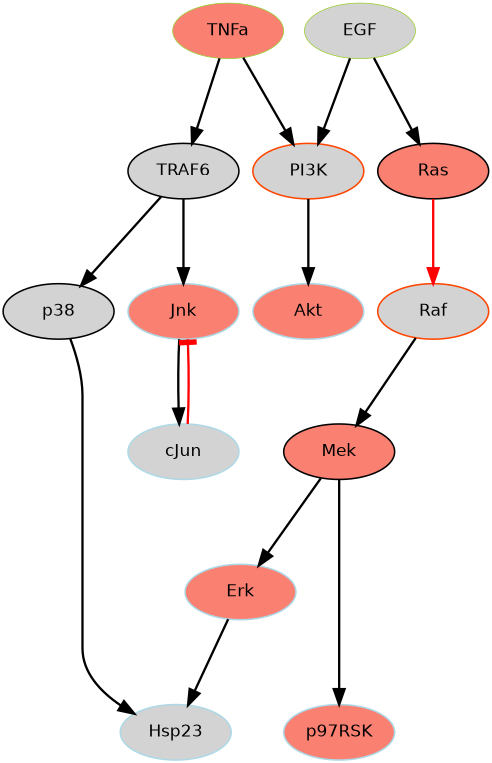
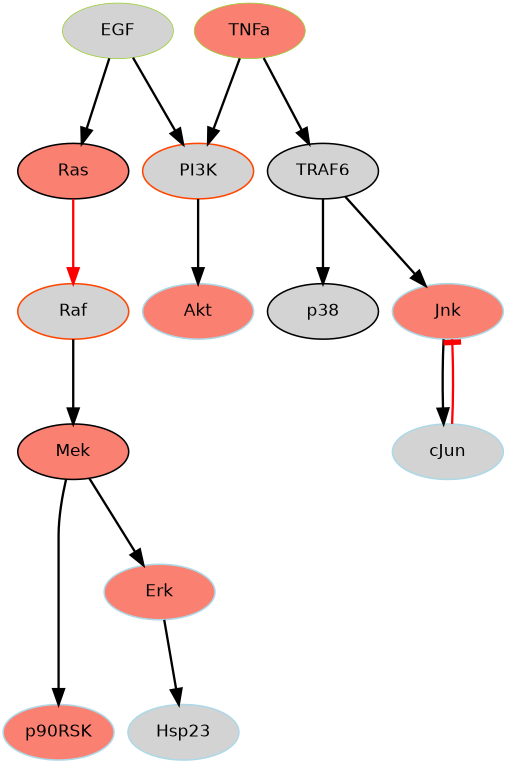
  digraph {
    bgcolor=white
    fontcolor=black
    rank=same
    rankdir=TB
    splines=TRUE
    node [color=lightblue fillcolor=salmon fixedsize=FALSE fontcolor=black fontname=Helvetica fontsize=22 shape=ellipse style="filled, bold"]
    edge [arrowhead=normal arrowsize=2 arrowtail=none color=black dir=forward fontcolor=black fontsize=14 headport=center labelfontsize=11 minlen=3 penwidth=3 style=solid weight=1]
    n1 [color=black height=1 label=Mek width=2]
    n2 [color=olivedrab3 fillcolor=lightgrey height=1 label=EGF style=filled width=2]
    n3 [color=olivedrab3 height=1 label=TNFa style=filled width=2]
    n4 [color=black fillcolor=lightgrey height=1 label=p38 width=2]
    n5 [color=orangered fillcolor=lightgrey height=1 label=Raf width=2]
    n6 [height=1 label=Akt width=2]
    n7 [color=black fillcolor=lightgrey height=1 label=TRAF6 width=2]
    n8 [color=orangered fillcolor=lightgrey height=1 label=PI3K width=2]
    n9 [color=black height=1 label=Ras width=2]
    n10 [fillcolor=lightgrey height=1 label=Hsp23 width=2]
-   n11 [height=1 label=p97RSK width=2]
+   n11 [height=1 label=p90RSK width=2]
    n12 [height=1 label=Jnk width=2]
    n13 [height=1 label=Erk width=2]
    n14 [fillcolor=lightgrey height=1 label=cJun width=2]
    subgraph sub_1 {
      n1
    }
    subgraph sub_2 {
      rank=source
      n2
      n3
    }
    subgraph sub_3 {
      n4
      n5
      n6
    }
    subgraph sub_4 {
      n7
      n8
      n9
    }
    subgraph sub_5 {
      rank=sink
      n10
      n11
    }
    n1 -> n11
    n1 -> n13
    n2 -> n8
    n2 -> n9
    n3 -> n7
    n3 -> n8
-   n4 -> n10
    n5 -> n1
    n7 -> n4
    n7 -> n12
    n8 -> n6
    n9 -> n5 [color=red]
    n12 -> n14
    n13 -> n10
    n14 -> n12 [arrowhead=tee color=red]
  }
